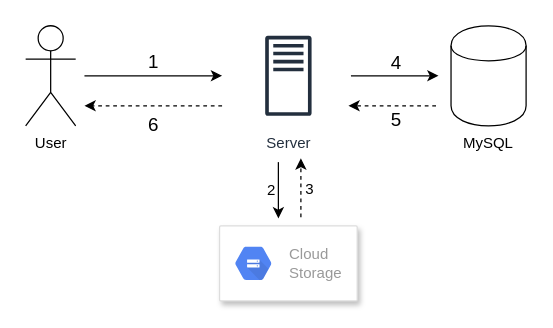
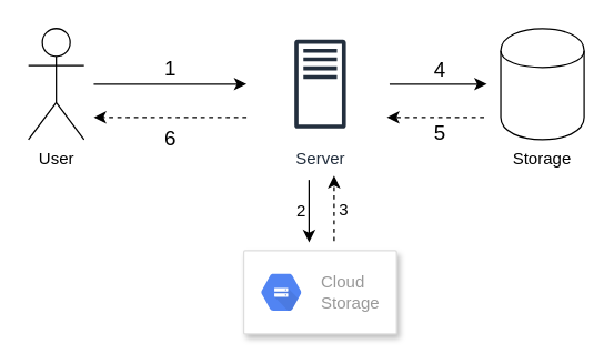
  <mxCell id="0" />
  <mxCell id="1" parent="0" />
  <mxCell id="2" value="User" style="shape=umlActor;verticalLabelPosition=bottom;labelBackgroundColor=#ffffff;verticalAlign=top;html=1;outlineConnect=0;" parent="1" vertex="1"><mxGeometry x="20" y="20" width="40" height="80" as="geometry" /></mxCell>
  <mxCell id="3" value="Server" style="outlineConnect=0;fontColor=#232F3E;gradientColor=none;strokeColor=#232F3E;fillColor=#ffffff;dashed=0;verticalLabelPosition=bottom;verticalAlign=top;align=center;html=1;fontSize=12;fontStyle=0;aspect=fixed;shape=mxgraph.aws4.resourceIcon;resIcon=mxgraph.aws4.traditional_server;" parent="1" vertex="1"><mxGeometry x="190" y="20" width="80" height="80" as="geometry" /></mxCell>
  <mxCell id="4" value="&lt;font style=&quot;font-size: 15px&quot;&gt;1&lt;/font&gt;" style="endArrow=classic;html=1;labelPosition=center;verticalLabelPosition=top;align=center;verticalAlign=bottom;" parent="1" edge="1"><mxGeometry width="50" height="50" relative="1" as="geometry"><mxPoint x="67" y="60" as="sourcePoint" /><mxPoint x="177" y="60" as="targetPoint" /></mxGeometry></mxCell>
  <mxCell id="5" value="&lt;font style=&quot;font-size: 15px&quot;&gt;6&lt;/font&gt;" style="endArrow=classic;html=1;endFill=1;labelPosition=center;verticalLabelPosition=bottom;align=center;verticalAlign=top;dashed=1;" parent="1" edge="1"><mxGeometry width="50" height="50" relative="1" as="geometry"><mxPoint x="177" y="84" as="sourcePoint" /><mxPoint x="67" y="84" as="targetPoint" /><Array as="points" /></mxGeometry></mxCell>
- <mxCell id="6" value="MySQL" style="shape=cylinder;whiteSpace=wrap;html=1;boundedLbl=1;backgroundOutline=1;verticalAlign=top;labelPosition=center;verticalLabelPosition=bottom;align=center;" parent="1" vertex="1"><mxGeometry x="360" y="20" width="60" height="80" as="geometry" /></mxCell>
+ <mxCell id="6" value="Storage" style="shape=cylinder;whiteSpace=wrap;html=1;boundedLbl=1;backgroundOutline=1;verticalAlign=top;labelPosition=center;verticalLabelPosition=bottom;align=center;" parent="1" vertex="1"><mxGeometry x="360" y="20" width="60" height="80" as="geometry" /></mxCell>
  <mxCell id="7" value="" style="endArrow=classic;html=1;entryX=0;entryY=0.5;entryDx=0;entryDy=0;" parent="1" edge="1"><mxGeometry width="50" height="50" relative="1" as="geometry"><mxPoint x="280" y="60" as="sourcePoint" /><mxPoint x="350" y="60" as="targetPoint" /></mxGeometry></mxCell>
  <mxCell id="8" value="&lt;font style=&quot;font-size: 15px&quot;&gt;4&lt;/font&gt;" style="text;html=1;resizable=0;points=[];align=center;verticalAlign=bottom;labelBackgroundColor=#ffffff;labelPosition=center;verticalLabelPosition=top;" parent="7" vertex="1" connectable="0"><mxGeometry x="-0.114" y="1" relative="1" as="geometry"><mxPoint x="4" y="1" as="offset" /></mxGeometry></mxCell>
  <mxCell id="9" value="" style="endArrow=classic;html=1;endFill=1;dashed=1;" parent="1" edge="1"><mxGeometry width="50" height="50" relative="1" as="geometry"><mxPoint x="348" y="84" as="sourcePoint" /><mxPoint x="278" y="84" as="targetPoint" /></mxGeometry></mxCell>
  <mxCell id="10" value="5" style="text;html=1;resizable=0;points=[];align=center;verticalAlign=top;labelBackgroundColor=#ffffff;labelPosition=center;verticalLabelPosition=bottom;fontSize=15;" parent="9" vertex="1" connectable="0"><mxGeometry x="-0.194" y="-1" relative="1" as="geometry"><mxPoint x="-5" y="-3" as="offset" /></mxGeometry></mxCell>
  <mxCell id="11" value="" style="strokeColor=#dddddd;fillColor=#ffffff;shadow=1;strokeWidth=1;rounded=1;absoluteArcSize=1;arcSize=2;" parent="1" vertex="1"><mxGeometry x="175" y="180" width="110" height="60" as="geometry" /></mxCell>
  <mxCell id="12" value="Cloud&#10;Storage" style="dashed=0;connectable=0;html=1;fillColor=#5184F3;strokeColor=none;shape=mxgraph.gcp2.hexIcon;prIcon=cloud_storage;part=1;labelPosition=right;verticalLabelPosition=middle;align=left;verticalAlign=middle;spacingLeft=5;fontColor=#999999;fontSize=12;" parent="11" vertex="1"><mxGeometry y="0.5" width="44" height="39" relative="1" as="geometry"><mxPoint x="5" y="-19.5" as="offset" /></mxGeometry></mxCell>
  <mxCell id="13" value="" style="endArrow=classic;html=1;dashed=1;" parent="1" edge="1"><mxGeometry width="50" height="50" relative="1" as="geometry"><mxPoint x="240" y="173" as="sourcePoint" /><mxPoint x="240" y="126" as="targetPoint" /></mxGeometry></mxCell>
  <mxCell id="14" value="3" style="text;html=1;resizable=0;points=[];align=left;verticalAlign=middle;labelBackgroundColor=#ffffff;labelPosition=right;verticalLabelPosition=middle;" parent="13" vertex="1" connectable="0"><mxGeometry x="-0.25" relative="1" as="geometry"><mxPoint x="2" y="-5" as="offset" /></mxGeometry></mxCell>
  <mxCell id="15" value="" style="endArrow=classic;html=1;" parent="1" edge="1"><mxGeometry width="50" height="50" relative="1" as="geometry"><mxPoint x="222" y="129" as="sourcePoint" /><mxPoint x="222" y="174" as="targetPoint" /></mxGeometry></mxCell>
  <mxCell id="16" value="2" style="text;html=1;resizable=0;points=[];align=right;verticalAlign=middle;labelBackgroundColor=#ffffff;labelPosition=left;verticalLabelPosition=middle;" parent="15" vertex="1" connectable="0"><mxGeometry x="-0.3" relative="1" as="geometry"><mxPoint x="-2" y="6" as="offset" /></mxGeometry></mxCell>
